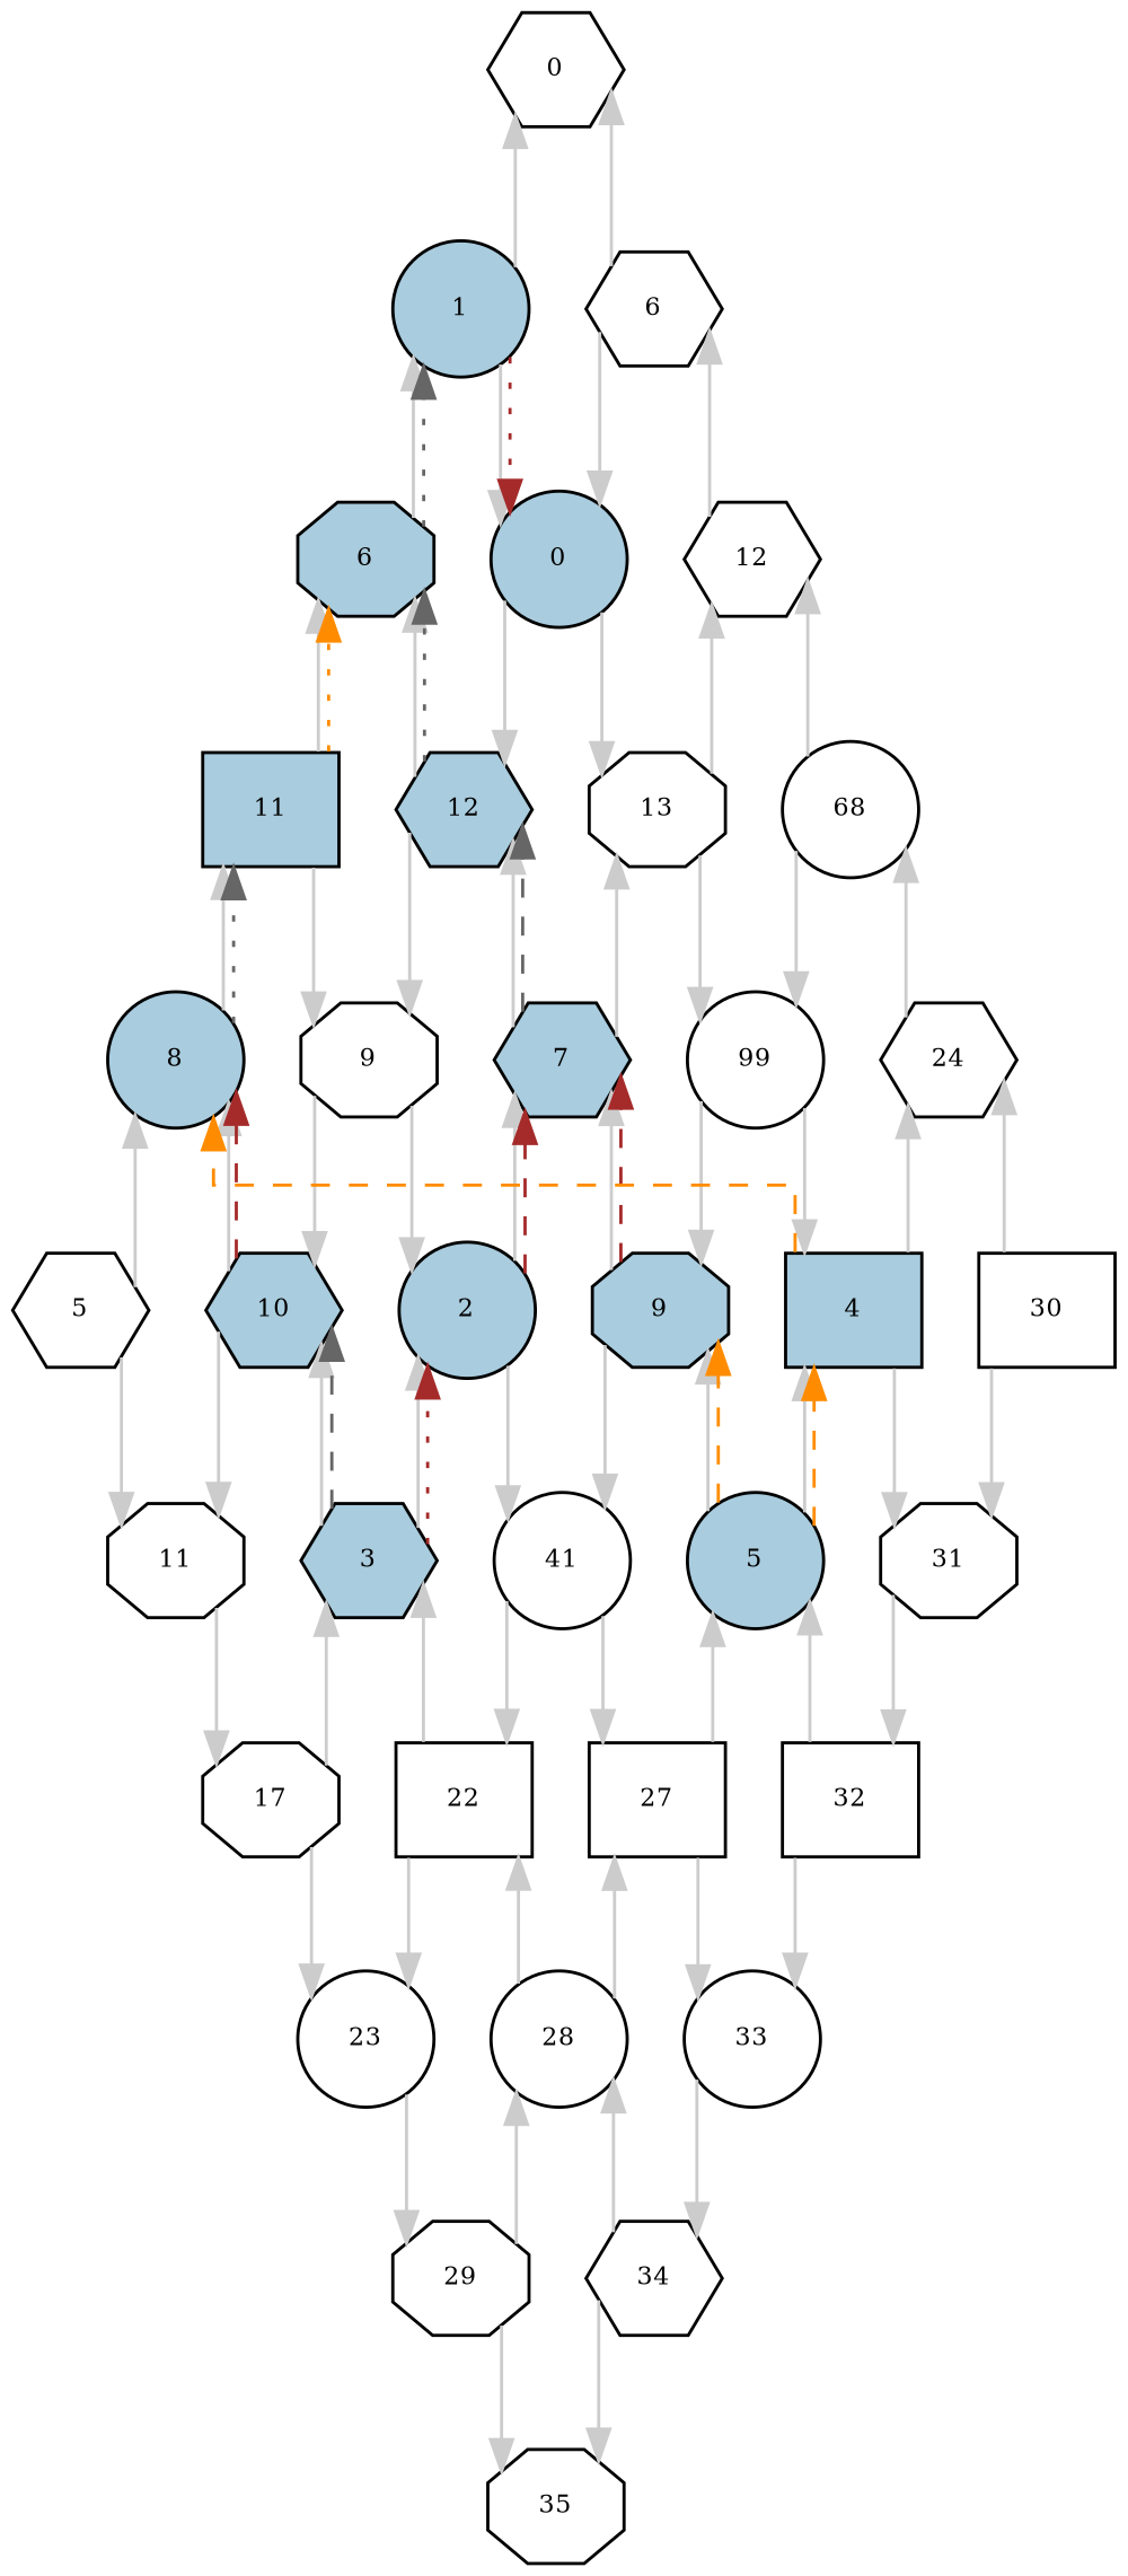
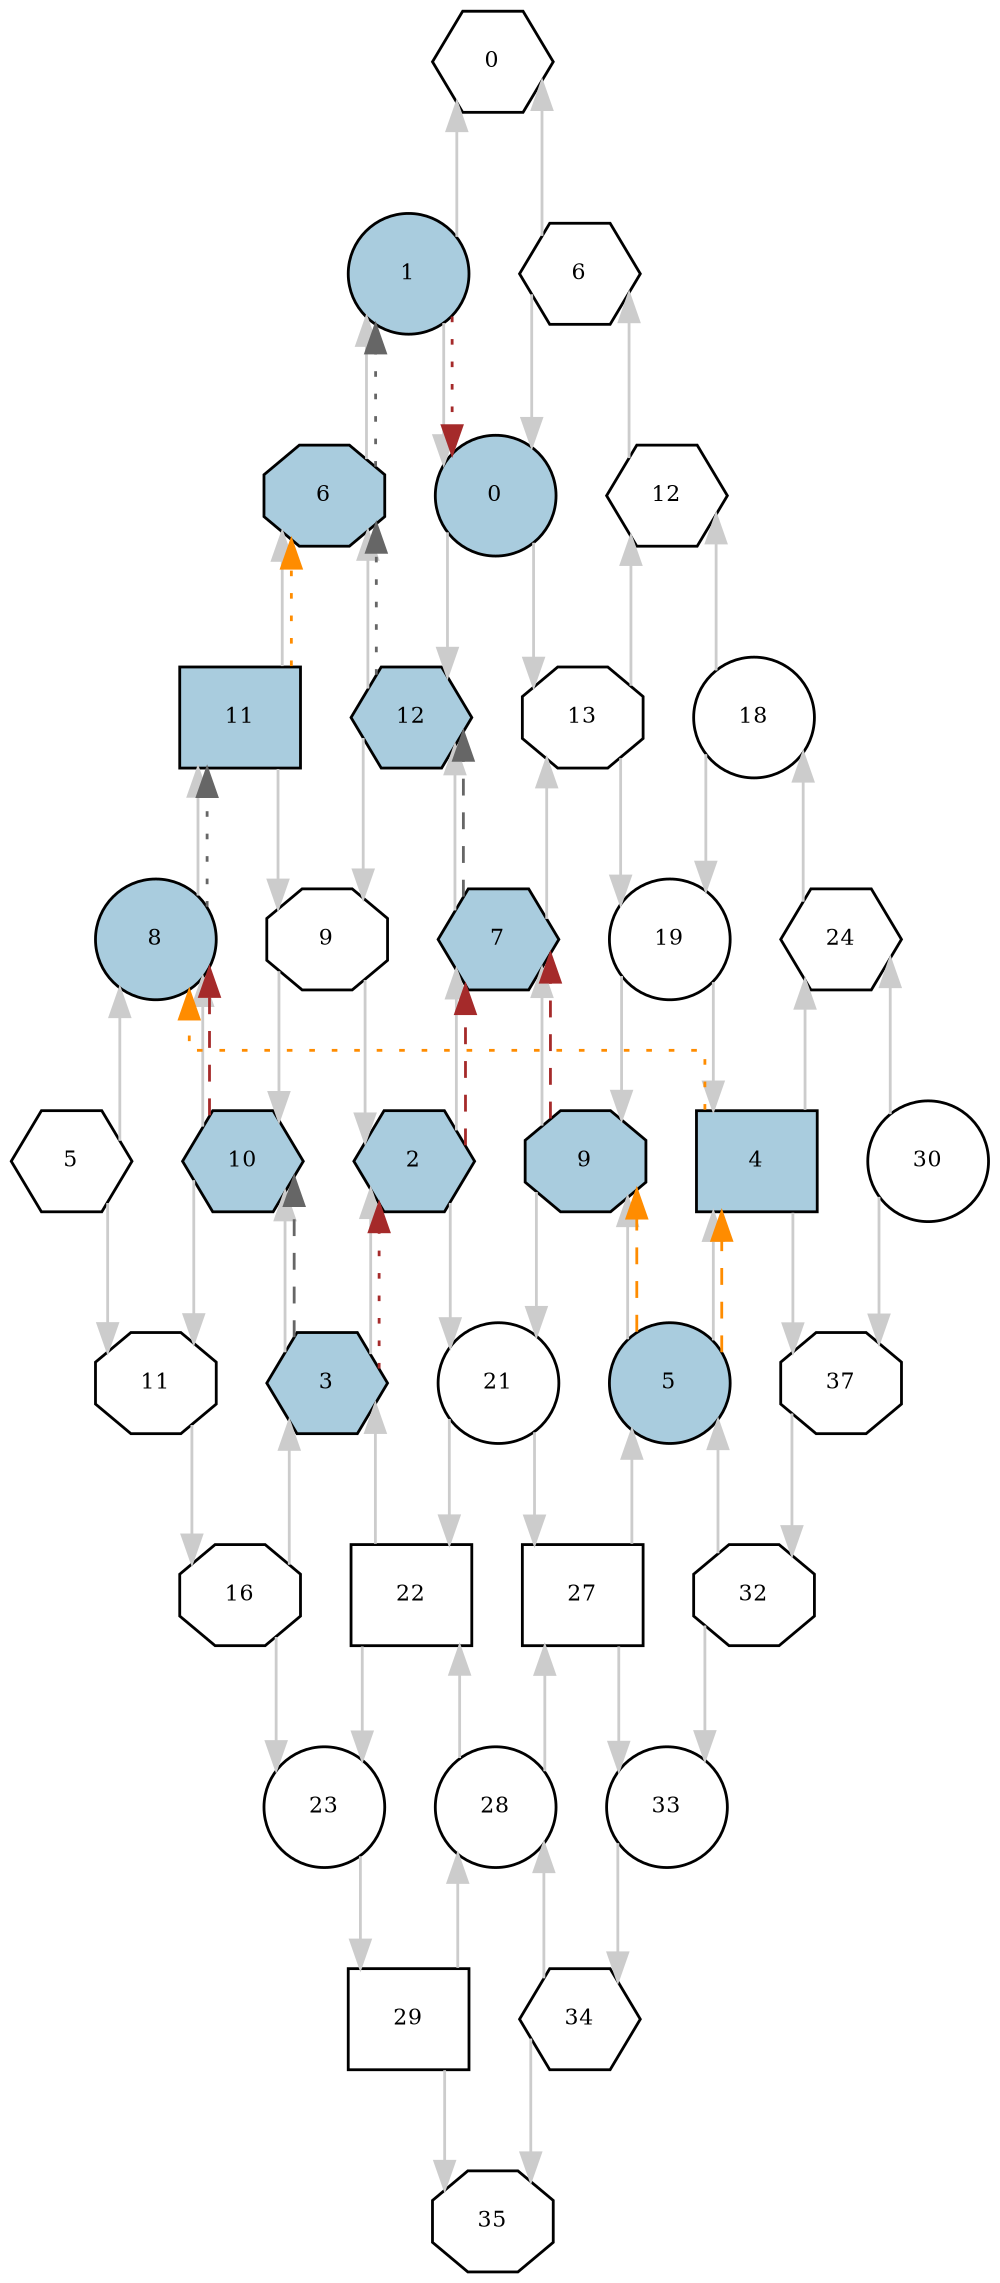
  digraph {
    rank=same
    rankdir=TB
    splines=ortho
    node [fillcolor="#ffffff" fixedsize=true fontsize=8 shape=hexagon style=filled]
    edge [constraint=false style=invis]
    0 [width=0.6]
    n2 [fillcolor="#a9ccde" label=1 shape=circle width=0.6]
    6 [width=0.6]
    n4 [fillcolor="#a9ccde" label=6 shape=octagon width=0.6]
    n5 [fillcolor="#a9ccde" label=0 shape=circle width=0.6]
    12 [width=0.6]
    n7 [fillcolor="#a9ccde" label=11 shape=box width=0.6]
    n8 [fillcolor="#a9ccde" label=12 width=0.6]
    13 [shape=octagon width=0.6]
    n10 [fillcolor="#a9ccde" label=8 shape=circle width=0.6]
    9 [shape=octagon width=0.6]
    n12 [fillcolor="#a9ccde" label=7 width=0.6]
    5 [width=0.6]
    n14 [fillcolor="#a9ccde" label=10 width=0.6]
-   n15 [fillcolor="#a9ccde" label=2 shape=circle width=0.6]
+   n15 [fillcolor="#a9ccde" label=2 width=0.6]
    11 [shape=octagon width=0.6]
    n17 [fillcolor="#a9ccde" label=3 width=0.6]
-   17 [shape=octagon width=0.6]
-   18 [shape=circle width=0.6 label=68]
-   19 [shape=circle width=0.6 label=99]
+   17 [shape=octagon width=0.6 label=16]
+   18 [shape=circle width=0.6]
+   19 [shape=circle width=0.6]
    n21 [fillcolor="#a9ccde" label=9 shape=octagon width=0.6]
-   21 [shape=circle width=0.6 label=41]
+   21 [shape=circle width=0.6]
    22 [shape=box width=0.6]
    23 [shape=circle width=0.6]
    24 [width=0.6]
    n26 [fillcolor="#a9ccde" label=4 shape=box width=0.6]
    n27 [fillcolor="#a9ccde" label=5 shape=circle width=0.6]
    27 [shape=box width=0.6]
    28 [shape=circle width=0.6]
-   29 [shape=octagon width=0.6]
-   30 [shape=box width=0.6]
-   31 [shape=octagon width=0.6]
-   32 [shape=box width=0.6]
+   29 [shape=box width=0.6]
+   30 [shape=circle width=0.6]
+   31 [shape=octagon width=0.6 label=37]
+   32 [shape=octagon width=0.6]
    33 [shape=circle width=0.6]
    34 [width=0.6]
    35 [shape=octagon width=0.6]
    0 -> n2 [constraint=true]
    0 -> 6 [constraint=true]
    n2 -> 0 [color="#cccccc" style=vis]
    n2 -> n4 [constraint=true]
    n2 -> n5 [color="#cccccc" style=vis]
    n2 -> n5 [color=brown style=dotted]
    n2 -> n5 [constraint=true]
    6 -> 0 [color="#cccccc" style=vis]
    6 -> n5 [color="#cccccc" style=vis]
    6 -> n5 [constraint=true]
    6 -> 12 [constraint=true]
    n4 -> n2 [color="#cccccc" style=vis]
    n4 -> n2 [color=gray40 style=dotted]
    n4 -> n7 [constraint=true]
    n4 -> n8 [constraint=true]
    n5 -> n8 [color="#cccccc" style=vis]
    n5 -> n8 [constraint=true]
    n5 -> 13 [color="#cccccc" style=vis]
    n5 -> 13 [constraint=true]
    12 -> 6 [color="#cccccc" style=vis]
    12 -> 13 [constraint=true]
    12 -> 18 [constraint=true]
    n7 -> n4 [color="#cccccc" style=vis]
    n7 -> n4 [color=darkorange style=dotted]
    n7 -> n10 [constraint=true]
    n7 -> 9 [color="#cccccc" style=vis]
    n7 -> 9 [constraint=true]
    n8 -> n4 [color="#cccccc" style=vis]
    n8 -> n4 [color=gray40 style=dotted]
    n8 -> 9 [color="#cccccc" style=vis]
    n8 -> 9 [constraint=true]
    n8 -> n12 [constraint=true]
    13 -> 12 [color="#cccccc" style=vis]
    13 -> n12 [constraint=true]
    13 -> 19 [color="#cccccc" style=vis]
    13 -> 19 [constraint=true]
    n10 -> n7 [color="#cccccc" style=vis]
    n10 -> n7 [color=gray40 style=dotted]
    n10 -> 5 [constraint=true]
    n10 -> n14 [constraint=true]
    9 -> n14 [color="#cccccc" style=vis]
    9 -> n14 [constraint=true]
    9 -> n15 [color="#cccccc" style=vis]
    9 -> n15 [constraint=true]
    n12 -> n8 [color="#cccccc" style=vis]
    n12 -> n8 [color=gray40 style=dashed]
    n12 -> 13 [color="#cccccc" style=vis]
    n12 -> n15 [constraint=true]
    n12 -> n21 [constraint=true]
    5 -> n10 [color="#cccccc" style=vis]
    5 -> 11 [color="#cccccc" style=vis]
    5 -> 11 [constraint=true]
    n14 -> n10 [color="#cccccc" style=vis]
    n14 -> n10 [color=brown style=dashed]
    n14 -> 11 [color="#cccccc" style=vis]
    n14 -> 11 [constraint=true]
    n14 -> n17 [constraint=true]
    n15 -> n12 [color="#cccccc" style=vis]
    n15 -> n12 [color=brown style=dashed]
    n15 -> n17 [constraint=true]
    n15 -> 21 [color="#cccccc" style=vis]
    n15 -> 21 [constraint=true]
    11 -> 17 [color="#cccccc" style=vis]
    11 -> 17 [constraint=true]
    n17 -> n14 [color="#cccccc" style=vis]
    n17 -> n14 [color=gray40 style=dashed]
    n17 -> n15 [color="#cccccc" style=vis]
    n17 -> n15 [color=brown style=dotted]
    n17 -> 17 [constraint=true]
    n17 -> 22 [constraint=true]
    17 -> n17 [color="#cccccc" style=vis]
    17 -> 23 [color="#cccccc" style=vis]
    17 -> 23 [constraint=true]
    18 -> 12 [color="#cccccc" style=vis]
    18 -> 19 [color="#cccccc" style=vis]
    18 -> 19 [constraint=true]
    18 -> 24 [constraint=true]
    19 -> n21 [color="#cccccc" style=vis]
    19 -> n21 [constraint=true]
    19 -> n26 [color="#cccccc" style=vis]
    19 -> n26 [constraint=true]
    n21 -> n12 [color="#cccccc" style=vis]
    n21 -> n12 [color=brown style=dashed]
    n21 -> 21 [color="#cccccc" style=vis]
    n21 -> 21 [constraint=true]
    n21 -> n27 [constraint=true]
    21 -> 22 [color="#cccccc" style=vis]
    21 -> 22 [constraint=true]
    21 -> 27 [color="#cccccc" style=vis]
    21 -> 27 [constraint=true]
    22 -> n17 [color="#cccccc" style=vis]
    22 -> 23 [color="#cccccc" style=vis]
    22 -> 23 [constraint=true]
    22 -> 28 [constraint=true]
    23 -> 29 [color="#cccccc" style=vis]
    23 -> 29 [constraint=true]
    24 -> 18 [color="#cccccc" style=vis]
    24 -> n26 [constraint=true]
    24 -> 30 [constraint=true]
-   n26 -> n10 [color=darkorange style=dashed]
+   n26 -> n10 [color=darkorange style=dotted]
    n26 -> 24 [color="#cccccc" style=vis]
    n26 -> n27 [constraint=true]
    n26 -> 31 [color="#cccccc" style=vis]
    n26 -> 31 [constraint=true]
    n27 -> n21 [color="#cccccc" style=vis]
    n27 -> n21 [color=darkorange style=dashed]
    n27 -> n26 [color="#cccccc" style=vis]
    n27 -> n26 [color=darkorange style=dashed]
    n27 -> 27 [constraint=true]
    n27 -> 32 [constraint=true]
    27 -> n27 [color="#cccccc" style=vis]
    27 -> 28 [constraint=true]
    27 -> 33 [color="#cccccc" style=vis]
    27 -> 33 [constraint=true]
    28 -> 22 [color="#cccccc" style=vis]
    28 -> 27 [color="#cccccc" style=vis]
    28 -> 29 [constraint=true]
    28 -> 34 [constraint=true]
    29 -> 28 [color="#cccccc" style=vis]
    29 -> 35 [color="#cccccc" style=vis]
    29 -> 35 [constraint=true]
    30 -> 24 [color="#cccccc" style=vis]
    30 -> 31 [color="#cccccc" style=vis]
    30 -> 31 [constraint=true]
    31 -> 32 [color="#cccccc" style=vis]
    31 -> 32 [constraint=true]
    32 -> n27 [color="#cccccc" style=vis]
    32 -> 33 [color="#cccccc" style=vis]
    32 -> 33 [constraint=true]
    33 -> 34 [color="#cccccc" style=vis]
    33 -> 34 [constraint=true]
    34 -> 28 [color="#cccccc" style=vis]
    34 -> 35 [color="#cccccc" style=vis]
    34 -> 35 [constraint=true]
  }
